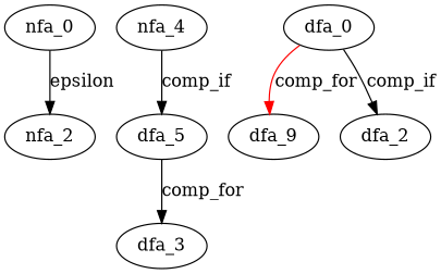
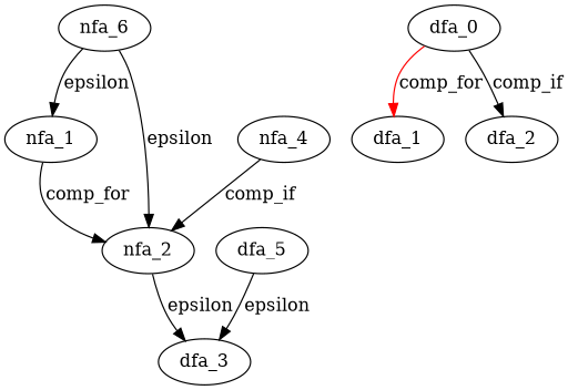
  digraph {
-   nfa_0
+   nfa_0 [label=nfa_6]
+   nfa_1
    nfa_4
    nfa_2
    n5 [label=dfa_3]
    n6 [label=dfa_5]
    dfa_0
-   dfa_1 [label=dfa_9]
+   dfa_1
    dfa_2
    subgraph sub_1 {
      nfa_0
+     nfa_1
      nfa_4
      nfa_2
      n5
      n6
    }
    subgraph sub_2 {
      dfa_0
      dfa_1
      dfa_2
    }
+   nfa_0 -> nfa_1 [label=epsilon]
    nfa_0 -> nfa_2 [label=epsilon]
-   nfa_4 -> n6 [label=comp_if]
-   n6 -> n5 [label=comp_for]
+   nfa_1 -> nfa_2 [label=comp_for]
+   nfa_4 -> nfa_2 [label=comp_if]
+   nfa_2 -> n5 [label=epsilon]
+   n6 -> n5 [label=epsilon]
    dfa_0 -> dfa_1 [color=red label=comp_for]
    dfa_0 -> dfa_2 [color=black label=comp_if]
  }
